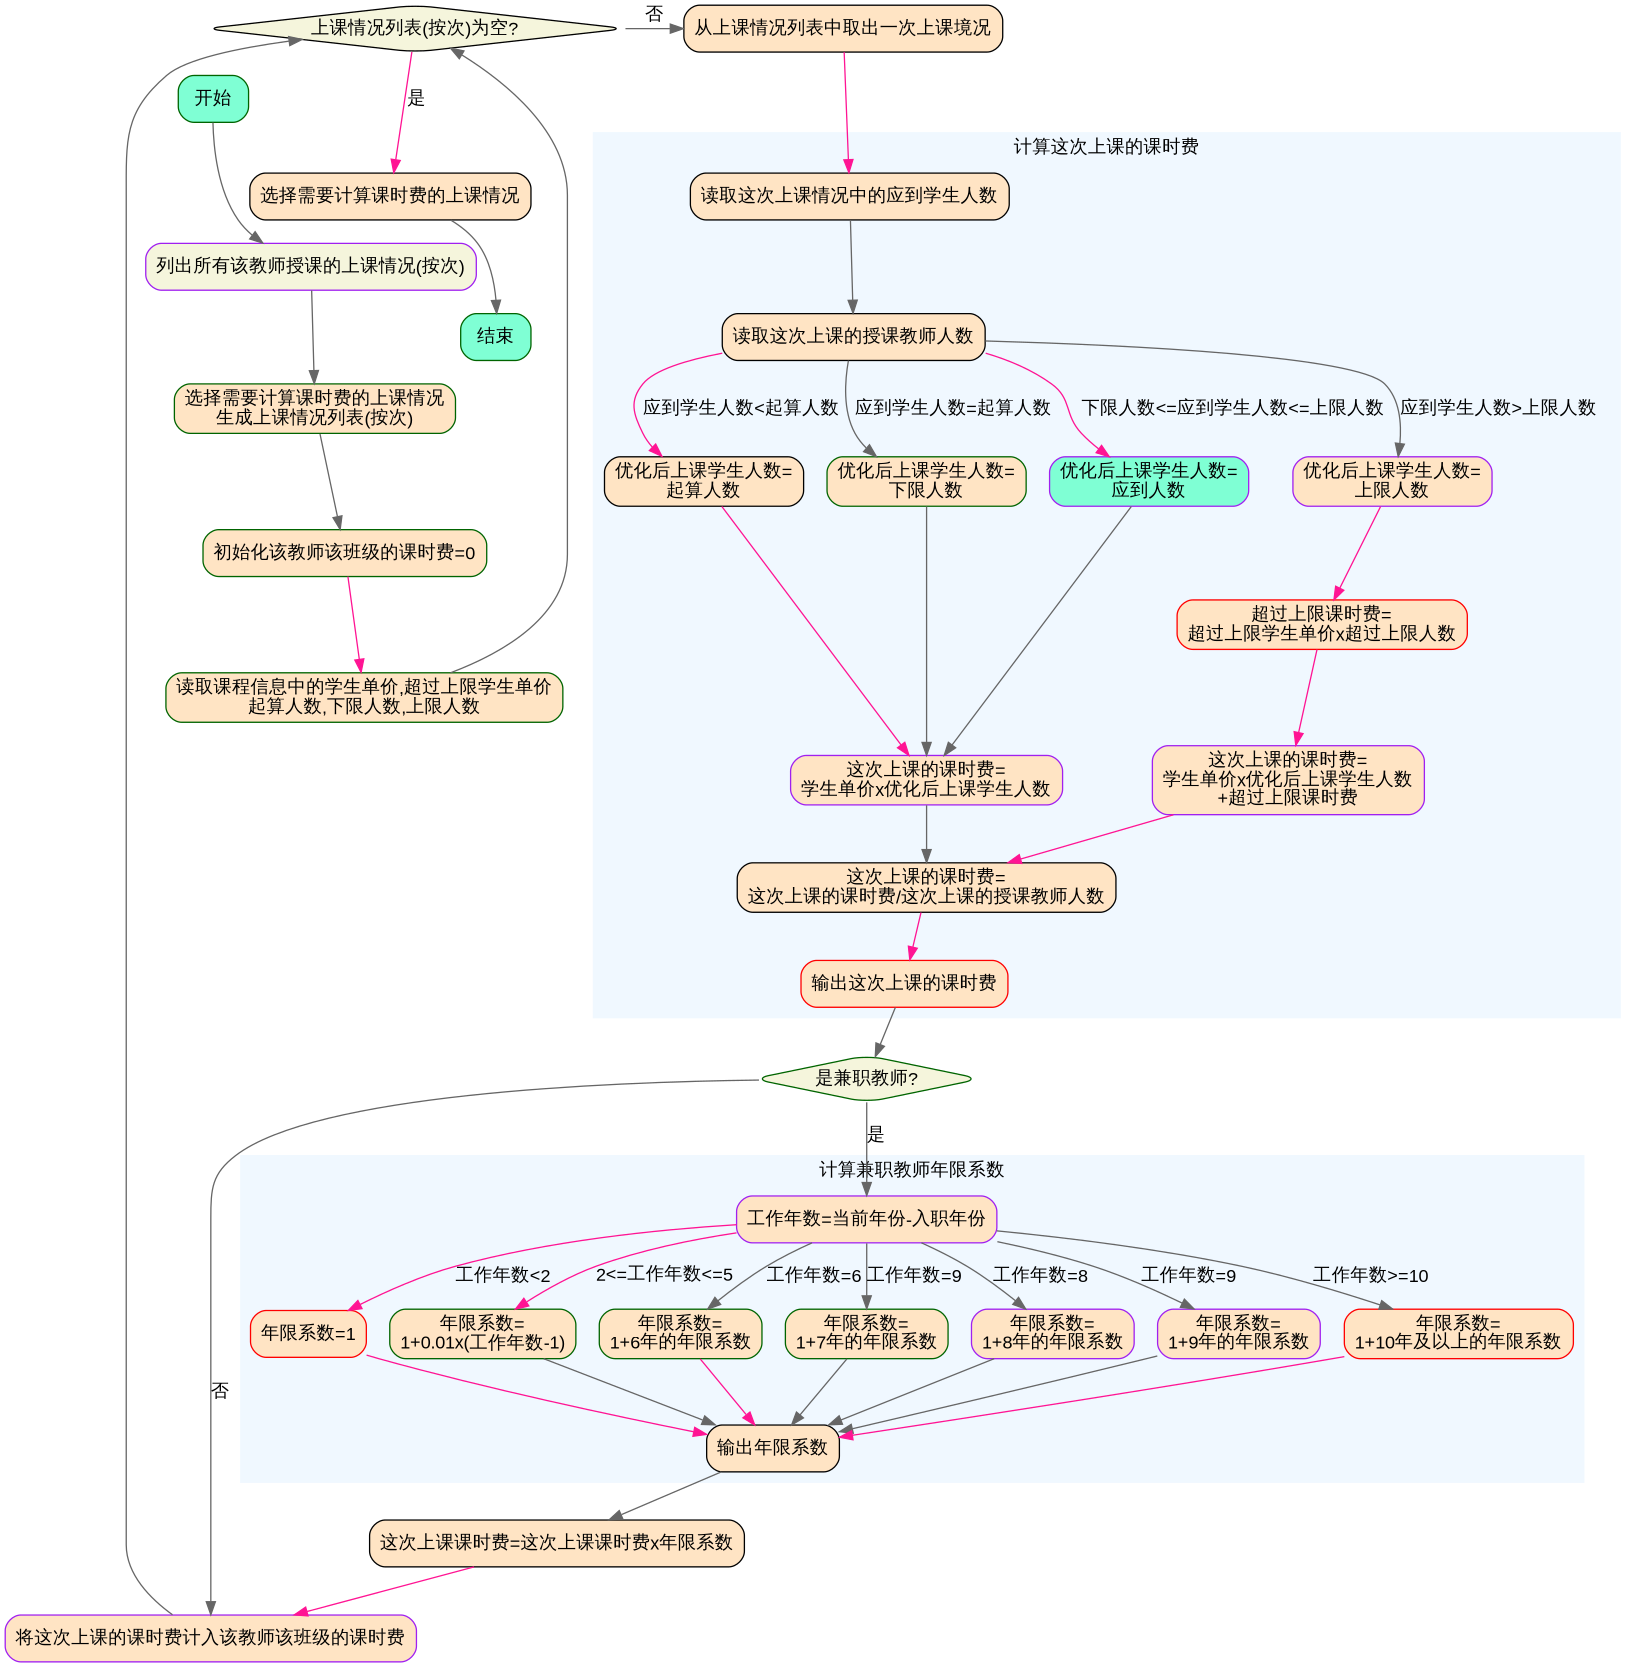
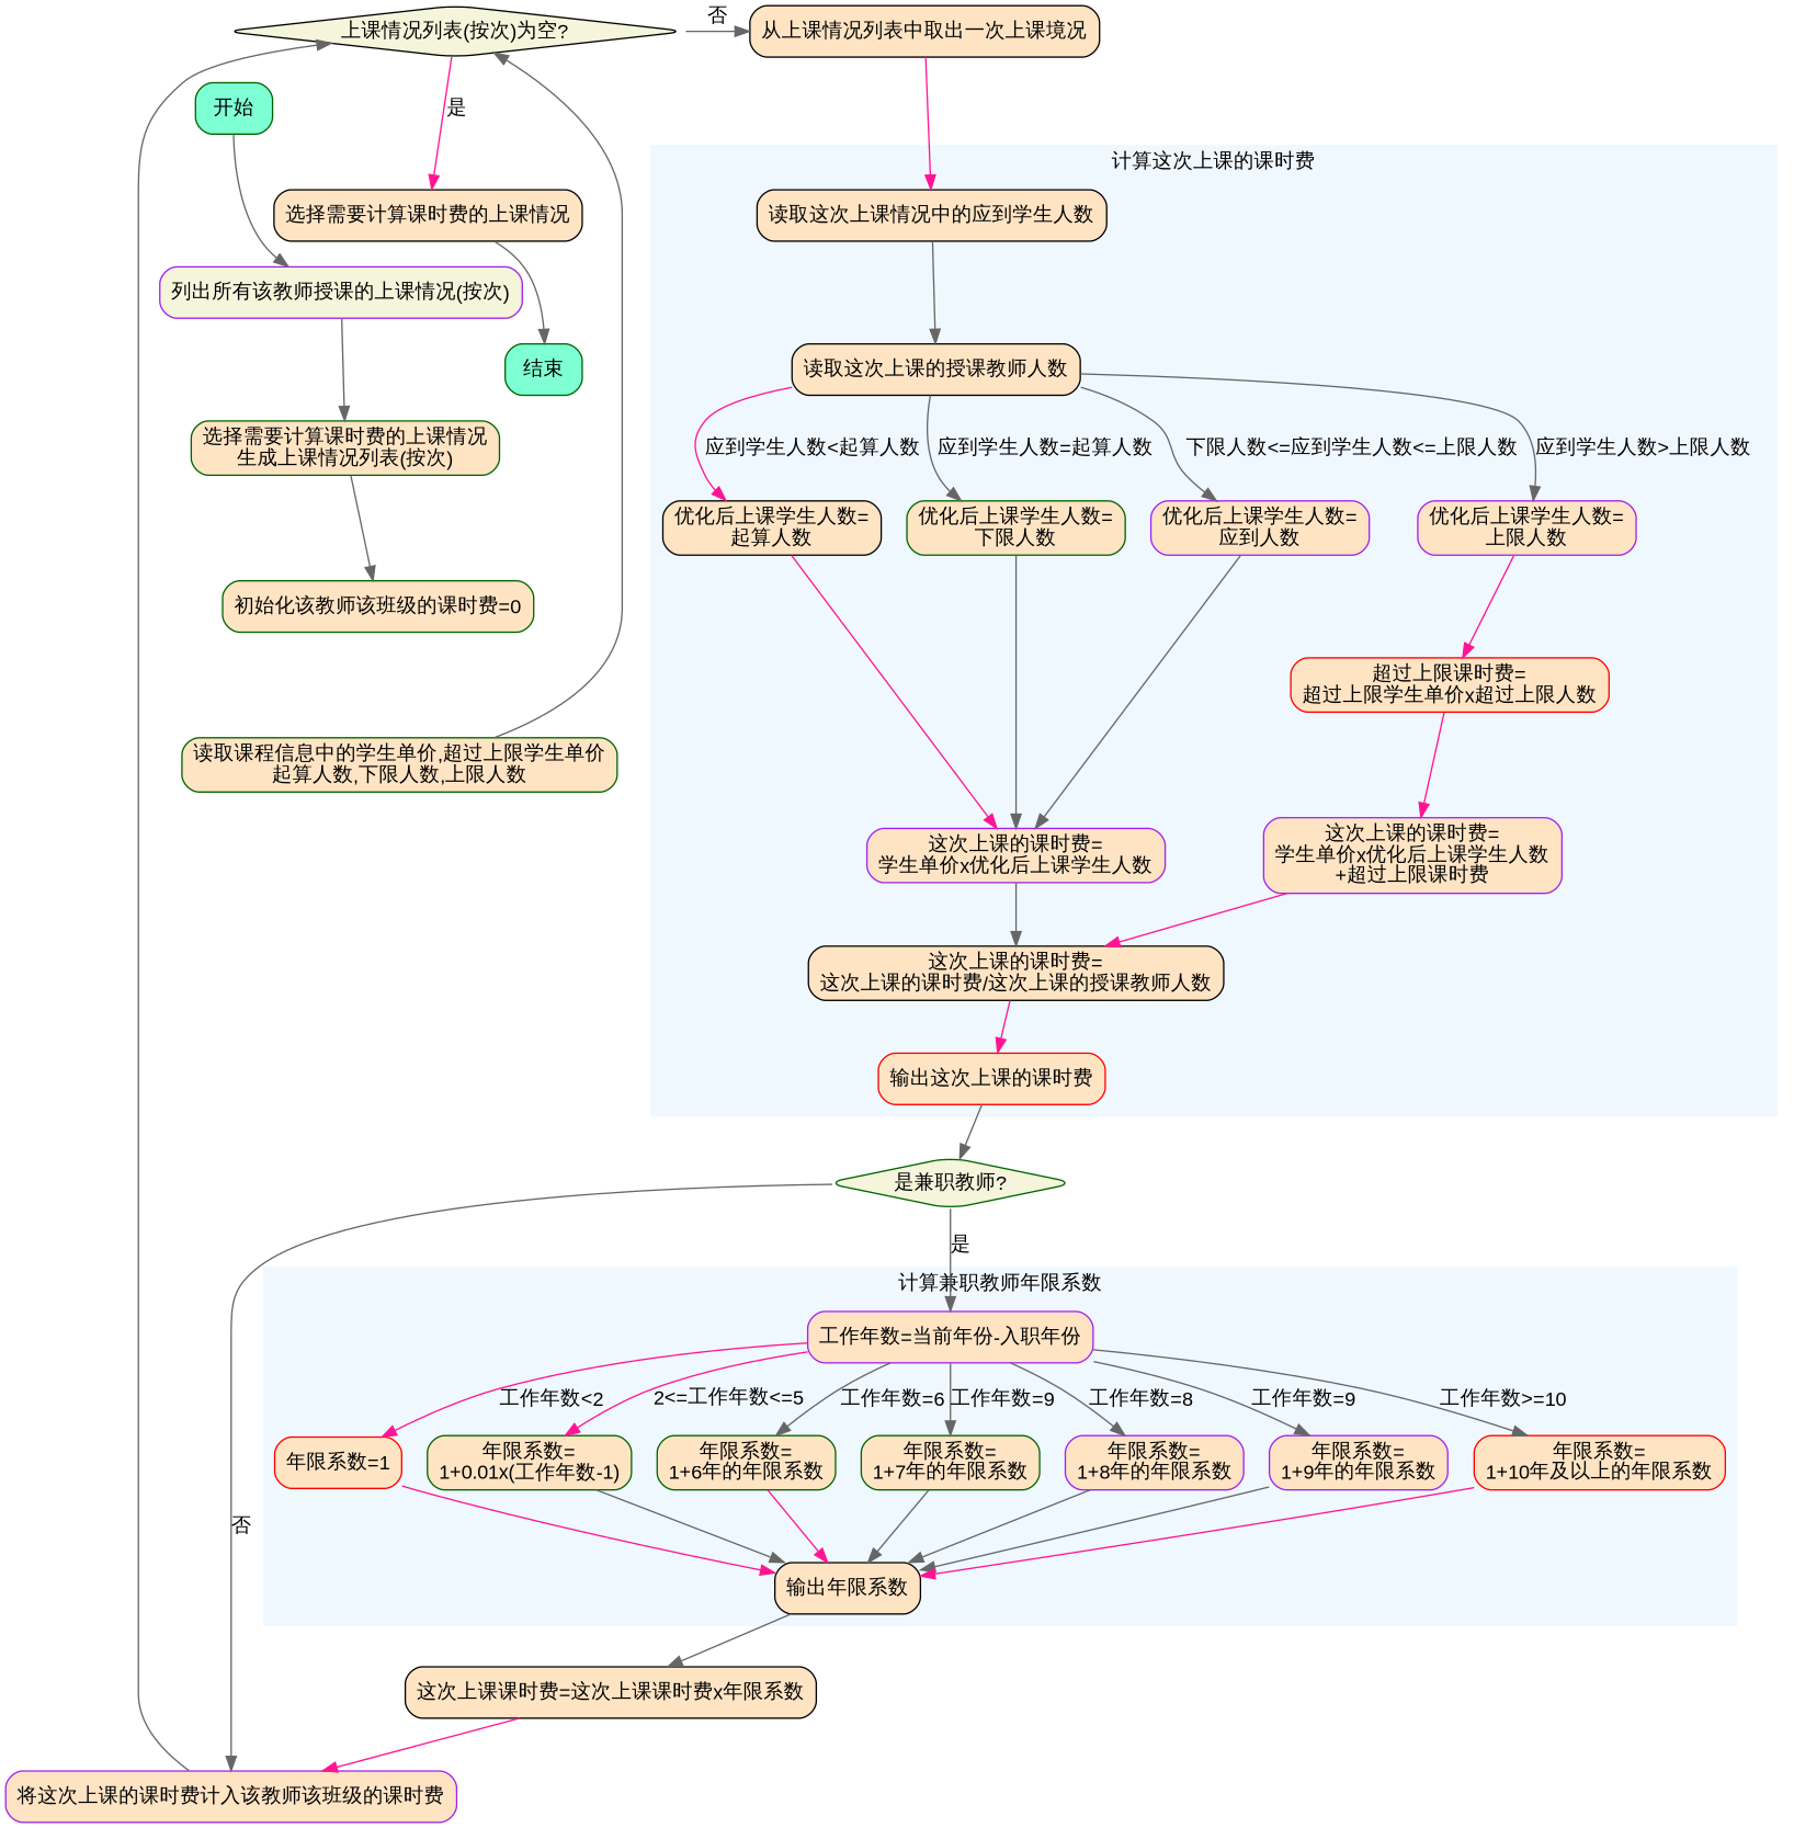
  digraph {
    fontname="Liberation Sans"
    node [color=darkgreen fillcolor=bisque fontname="Liberation Sans" shape=box style="rounded,filled"]
    edge [color=gray40 fontname="Liberation Sans"]
    n1 [color=black label="从上课情况列表中取出一次上课境况"]
    n2 [color=black fillcolor=beige label="上课情况列表(按次)为空?" shape=diamond]
    n3 [color=black label="优化后上课学生人数=\n起算人数"]
    n4 [label="优化后上课学生人数=\n下限人数"]
-   n5 [color=purple fillcolor=aquamarine label="优化后上课学生人数=\n应到人数"]
+   n5 [color=purple label="优化后上课学生人数=\n应到人数"]
    n6 [color=purple label="优化后上课学生人数=\n上限人数"]
    n7 [color=purple label="这次上课的课时费=\n学生单价x优化后上课学生人数"]
    n8 [color=purple label="这次上课的课时费=\n学生单价x优化后上课学生人数\n+超过上限课时费"]
    n9 [color=black label="读取这次上课情况中的应到学生人数"]
    n10 [color=black label="读取这次上课的授课教师人数"]
    n11 [color=red label="超过上限课时费=\n超过上限学生单价x超过上限人数"]
    n12 [color=black label="这次上课的课时费=\n这次上课的课时费/这次上课的授课教师人数"]
    n13 [color=red label="输出这次上课的课时费"]
    n14 [color=red label="年限系数=1"]
    n15 [label="年限系数=\n1+0.01x(工作年数-1)"]
    n16 [label="年限系数=\n1+6年的年限系数"]
    n17 [label="年限系数=\n1+7年的年限系数"]
    n18 [color=purple label="年限系数=\n1+8年的年限系数"]
    n19 [color=purple label="年限系数=\n1+9年的年限系数"]
    n20 [color=red label="年限系数=\n1+10年及以上的年限系数"]
    n21 [color=purple label="工作年数=当前年份-入职年份"]
    n22 [color=black label="输出年限系数"]
    n23 [color=black label="选择需要计算课时费的上课情况"]
    n24 [fillcolor=beige label="是兼职教师?" shape=diamond]
    n25 [color=black label="这次上课课时费=这次上课课时费x年限系数"]
    n26 [fillcolor=aquamarine label="开始"]
    n27 [color=purple fillcolor=beige label="列出所有该教师授课的上课情况(按次)"]
    n28 [label="选择需要计算课时费的上课情况\n生成上课情况列表(按次)"]
    n29 [fillcolor=aquamarine label="结束"]
    n30 [label="初始化该教师该班级的课时费=0"]
    n31 [label="读取课程信息中的学生单价,超过上限学生单价\n起算人数,下限人数,上限人数"]
    n32 [color=purple label="将这次上课的课时费计入该教师该班级的课时费"]
    subgraph sub_1 {
      rank=source
      n1
      n2
    }
    subgraph cluster_2 {
      color=aliceblue
      label="计算这次上课的课时费"
      style=filled
      n9
      n10
      n11
      n12
      n13
      subgraph sub_3 {
        color=aliceblue
        label="计算这次上课的课时费"
        rank=same
        style=filled
        n3
        n4
        n5
        n6
      }
      subgraph sub_4 {
        color=aliceblue
        label="计算这次上课的课时费"
        rank=same
        style=filled
        n7
        n8
      }
    }
    subgraph cluster_5 {
      color=aliceblue
      label="计算兼职教师年限系数"
      style=filled
      n21
      n22
      subgraph sub_6 {
        color=aliceblue
        label="计算兼职教师年限系数"
        rank=same
        style=filled
        n14
        n15
        n16
        n17
        n18
        n19
        n20
      }
    }
    n1 -> n9 [color=deeppink]
    n2 -> n1 [label="否"]
    n2 -> n23 [color=deeppink label="是"]
    n3 -> n7 [color=deeppink]
    n4 -> n7
    n5 -> n7
    n6 -> n11 [color=deeppink]
    n7 -> n12
    n8 -> n12 [color=deeppink]
    n9 -> n10
    n10 -> n3 [color=deeppink label="应到学生人数<起算人数"]
    n10 -> n4 [label="应到学生人数=起算人数"]
-   n10 -> n5 [color=deeppink label="下限人数<=应到学生人数<=上限人数"]
+   n10 -> n5 [label="下限人数<=应到学生人数<=上限人数"]
    n10 -> n6 [label="应到学生人数>上限人数"]
    n11 -> n8 [color=deeppink]
    n12 -> n13 [color=deeppink]
    n13 -> n24
    n14 -> n22 [color=deeppink]
    n15 -> n22
    n16 -> n22 [color=deeppink]
    n17 -> n22
    n18 -> n22
    n19 -> n22
    n20 -> n22 [color=deeppink]
    n21 -> n14 [color=deeppink label="工作年数<2"]
    n21 -> n15 [color=deeppink label="2<=工作年数<=5"]
    n21 -> n16 [label="工作年数=6"]
    n21 -> n17 [label="工作年数=9"]
    n21 -> n18 [label="工作年数=8"]
    n21 -> n19 [label="工作年数=9"]
    n21 -> n20 [label="工作年数>=10"]
    n22 -> n25
    n23 -> n29
    n24 -> n21 [label="是"]
    n24 -> n32 [label="否"]
    n25 -> n32 [color=deeppink]
    n26 -> n27
    n27 -> n28
    n28 -> n30
-   n30 -> n31 [color=deeppink]
    n31 -> n2
    n32 -> n2
  }
